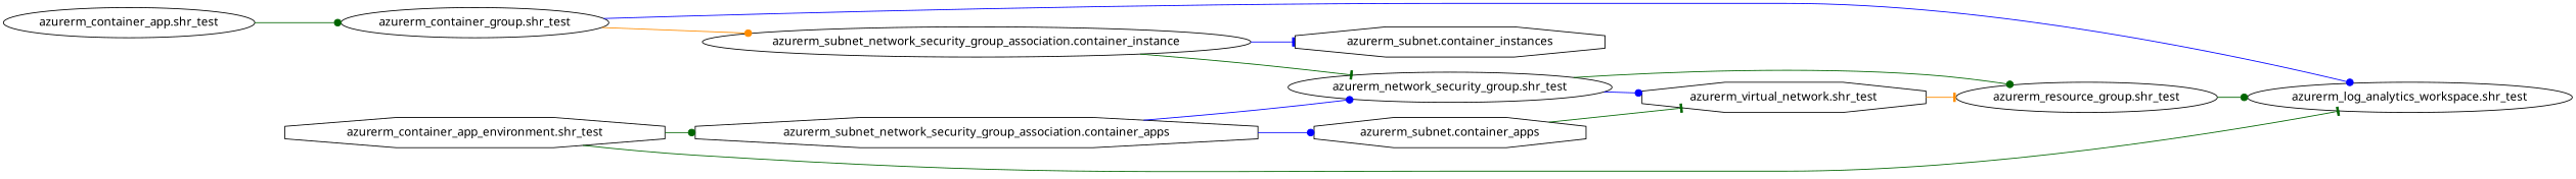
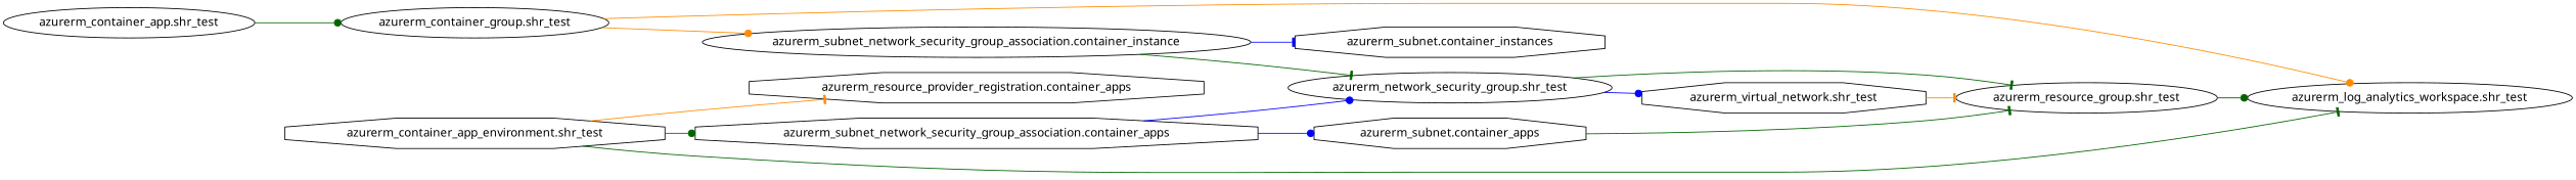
  digraph {
    rankdir=LR
    node [fontname="sans-serif" shape=ellipse]
    edge [arrowhead=dot color=darkgreen]
    n1 [label="azurerm_container_app.shr_test"]
    n2 [label="azurerm_container_group.shr_test"]
    n3 [label="azurerm_container_app_environment.shr_test" shape=octagon]
    n4 [label="azurerm_log_analytics_workspace.shr_test"]
+   n5 [label="azurerm_resource_provider_registration.container_apps" shape=octagon]
    n6 [label="azurerm_subnet_network_security_group_association.container_apps" shape=octagon]
    n7 [label="azurerm_network_security_group.shr_test"]
    n8 [label="azurerm_subnet.container_apps" shape=octagon]
    n9 [label="azurerm_subnet_network_security_group_association.container_instance"]
    n10 [label="azurerm_subnet.container_instances" shape=octagon]
    n11 [label="azurerm_resource_group.shr_test"]
    n12 [label="azurerm_virtual_network.shr_test" shape=octagon]
    n1 -> n2
-   n2 -> n4 [color=blue]
+   n2 -> n4 [color=darkorange]
    n2 -> n9 [color=darkorange]
    n3 -> n4 [arrowhead=tee]
+   n3 -> n5 [arrowhead=tee color=darkorange]
    n3 -> n6
    n6 -> n7 [color=blue]
    n6 -> n8 [color=blue]
-   n7 -> n11
+   n7 -> n11 [arrowhead=tee]
    n7 -> n12 [color=blue]
-   n8 -> n12 [arrowhead=tee]
+   n8 -> n11 [arrowhead=tee]
    n9 -> n7 [arrowhead=tee]
    n9 -> n10 [arrowhead=tee color=blue]
    n11 -> n4
    n12 -> n11 [arrowhead=tee color=darkorange]
  }
